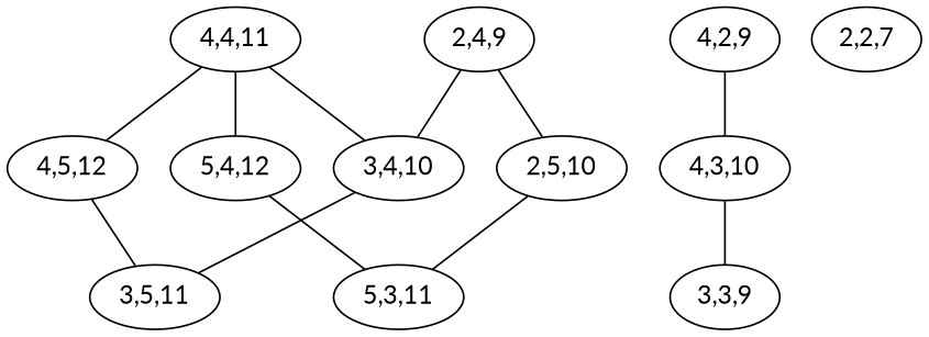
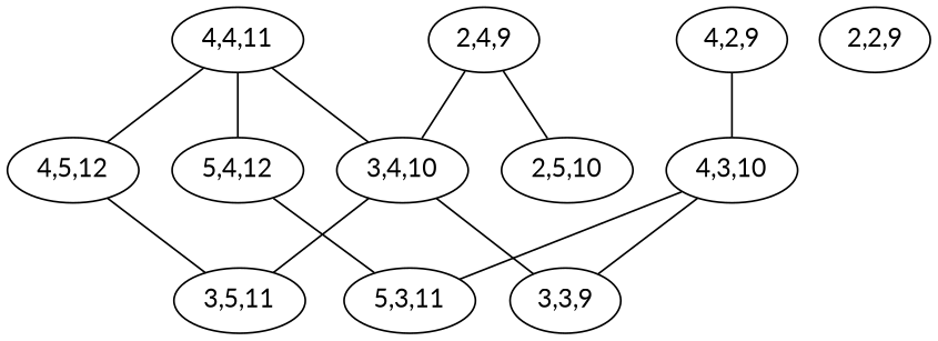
  graph {
    fontname=Lato
    node [fontname=Lato]
    edge [fontname=Lato]
    n1 [label="4,4,11"]
    n2 [label="4,5,12"]
    n3 [label="3,4,10"]
    n4 [label="5,4,12"]
    n5 [label="4,3,10"]
    n6 [label="3,3,9"]
    n7 [label="5,3,11"]
    n8 [label="3,5,11"]
    n9 [label="4,2,9"]
    n10 [label="2,4,9"]
    n11 [label="2,5,10"]
-   n12 [label="2,2,7"]
+   n12 [label="2,2,9"]
    n1 -- n2
    n1 -- n3
    n1 -- n4
    n2 -- n8
+   n3 -- n6
    n3 -- n8
    n4 -- n7
    n5 -- n6
-   n11 -- n7
+   n5 -- n7
    n9 -- n5
    n10 -- n3
    n10 -- n11
  }
